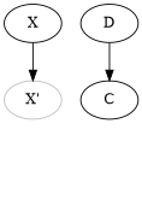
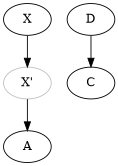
  digraph {
    n1 [color=grey label="X'"]
+   A
    X
    D
    C
+   n1 -> A
    X -> n1
    D -> C
  }
